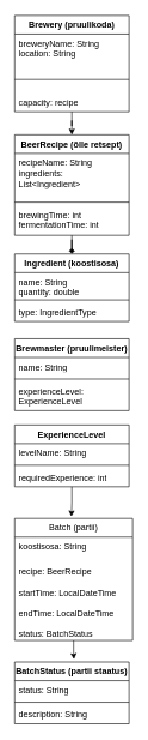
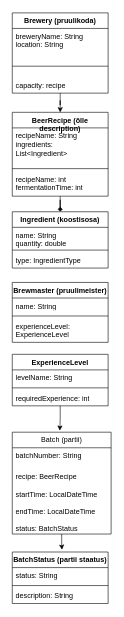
  <mxCell id="0" />
  <mxCell id="1" parent="0" />
  <mxCell id="2" value="" style="edgeStyle=orthogonalEdgeStyle;rounded=0;orthogonalLoop=1;jettySize=auto;html=1;" edge="1" parent="1" source="3" target="8"><mxGeometry relative="1" as="geometry" /></mxCell>
  <mxCell id="3" value="Brewery (pruulikoda)" style="swimlane;fontStyle=1;align=center;verticalAlign=top;childLayout=stackLayout;horizontal=1;startSize=26;horizontalStack=0;resizeParent=1;resizeParentMax=0;resizeLast=0;collapsible=1;marginBottom=0;whiteSpace=wrap;html=1;" vertex="1" parent="1"><mxGeometry x="20" y="20" width="160" height="134" as="geometry" /></mxCell>
  <mxCell id="4" value="breweryName: String&lt;br style=&quot;border-color: var(--border-color);&quot;&gt;location: String" style="text;strokeColor=none;fillColor=none;align=left;verticalAlign=top;spacingLeft=4;spacingRight=4;overflow=hidden;rotatable=0;points=[[0,0.5],[1,0.5]];portConstraint=eastwest;whiteSpace=wrap;html=1;" vertex="1" parent="3"><mxGeometry y="26" width="160" height="44" as="geometry" /></mxCell>
  <mxCell id="5" value="" style="line;strokeWidth=1;fillColor=none;align=left;verticalAlign=middle;spacingTop=-1;spacingLeft=3;spacingRight=3;rotatable=0;labelPosition=right;points=[];portConstraint=eastwest;strokeColor=inherit;" vertex="1" parent="3"><mxGeometry y="70" width="160" height="38" as="geometry" /></mxCell>
  <mxCell id="6" value="capacity: recipe" style="text;strokeColor=none;fillColor=none;align=left;verticalAlign=top;spacingLeft=4;spacingRight=4;overflow=hidden;rotatable=0;points=[[0,0.5],[1,0.5]];portConstraint=eastwest;whiteSpace=wrap;html=1;" vertex="1" parent="3"><mxGeometry y="108" width="160" height="26" as="geometry" /></mxCell>
  <mxCell id="7" value="" style="edgeStyle=orthogonalEdgeStyle;rounded=0;orthogonalLoop=1;jettySize=auto;html=1;endArrow=diamond;" edge="1" parent="1" source="8" target="12"><mxGeometry relative="1" as="geometry" /></mxCell>
- <mxCell id="8" value="BeerRecipe (õlle retsept)" style="swimlane;fontStyle=1;align=center;verticalAlign=top;childLayout=stackLayout;horizontal=1;startSize=26;horizontalStack=0;resizeParent=1;resizeParentMax=0;resizeLast=0;collapsible=1;marginBottom=0;whiteSpace=wrap;html=1;" vertex="1" parent="1"><mxGeometry x="20" y="186" width="160" height="140" as="geometry" /></mxCell>
+ <mxCell id="8" value="BeerRecipe (õlle description)" style="swimlane;fontStyle=1;align=center;verticalAlign=top;childLayout=stackLayout;horizontal=1;startSize=26;horizontalStack=0;resizeParent=1;resizeParentMax=0;resizeLast=0;collapsible=1;marginBottom=0;whiteSpace=wrap;html=1;" vertex="1" parent="1"><mxGeometry x="20" y="186" width="160" height="140" as="geometry" /></mxCell>
  <mxCell id="9" value="recipeName: String&lt;br&gt;ingredients: List&amp;lt;Ingredient&amp;gt;" style="text;strokeColor=none;fillColor=none;align=left;verticalAlign=top;spacingLeft=4;spacingRight=4;overflow=hidden;rotatable=0;points=[[0,0.5],[1,0.5]];portConstraint=eastwest;whiteSpace=wrap;html=1;" vertex="1" parent="8"><mxGeometry y="26" width="160" height="64" as="geometry" /></mxCell>
  <mxCell id="10" value="" style="line;strokeWidth=1;fillColor=none;align=left;verticalAlign=middle;spacingTop=-1;spacingLeft=3;spacingRight=3;rotatable=0;labelPosition=right;points=[];portConstraint=eastwest;strokeColor=inherit;" vertex="1" parent="8"><mxGeometry y="90" width="160" height="8" as="geometry" /></mxCell>
- <mxCell id="11" value="brewingTime: int&lt;br&gt;fermentationTime: int" style="text;strokeColor=none;fillColor=none;align=left;verticalAlign=top;spacingLeft=4;spacingRight=4;overflow=hidden;rotatable=0;points=[[0,0.5],[1,0.5]];portConstraint=eastwest;whiteSpace=wrap;html=1;" vertex="1" parent="8"><mxGeometry y="98" width="160" height="42" as="geometry" /></mxCell>
+ <mxCell id="11" value="recipeName: int&lt;br&gt;fermentationTime: int" style="text;strokeColor=none;fillColor=none;align=left;verticalAlign=top;spacingLeft=4;spacingRight=4;overflow=hidden;rotatable=0;points=[[0,0.5],[1,0.5]];portConstraint=eastwest;whiteSpace=wrap;html=1;" vertex="1" parent="8"><mxGeometry y="98" width="160" height="42" as="geometry" /></mxCell>
  <mxCell id="12" value="Ingredient (koostisosa)" style="swimlane;fontStyle=1;align=center;verticalAlign=top;childLayout=stackLayout;horizontal=1;startSize=26;horizontalStack=0;resizeParent=1;resizeParentMax=0;resizeLast=0;collapsible=1;marginBottom=0;whiteSpace=wrap;html=1;" vertex="1" parent="1"><mxGeometry x="20" y="352" width="160" height="94" as="geometry" /></mxCell>
  <mxCell id="13" value="name: String&lt;br&gt;quantity: double" style="text;strokeColor=none;fillColor=none;align=left;verticalAlign=top;spacingLeft=4;spacingRight=4;overflow=hidden;rotatable=0;points=[[0,0.5],[1,0.5]];portConstraint=eastwest;whiteSpace=wrap;html=1;" vertex="1" parent="12"><mxGeometry y="26" width="160" height="34" as="geometry" /></mxCell>
  <mxCell id="14" value="" style="line;strokeWidth=1;fillColor=none;align=left;verticalAlign=middle;spacingTop=-1;spacingLeft=3;spacingRight=3;rotatable=0;labelPosition=right;points=[];portConstraint=eastwest;strokeColor=inherit;" vertex="1" parent="12"><mxGeometry y="60" width="160" height="8" as="geometry" /></mxCell>
  <mxCell id="15" value="type: IngredientType" style="text;strokeColor=none;fillColor=none;align=left;verticalAlign=top;spacingLeft=4;spacingRight=4;overflow=hidden;rotatable=0;points=[[0,0.5],[1,0.5]];portConstraint=eastwest;whiteSpace=wrap;html=1;" vertex="1" parent="12"><mxGeometry y="68" width="160" height="26" as="geometry" /></mxCell>
  <mxCell id="16" value="Brewmaster (pruulimeister)" style="swimlane;fontStyle=1;align=center;verticalAlign=top;childLayout=stackLayout;horizontal=1;startSize=26;horizontalStack=0;resizeParent=1;resizeParentMax=0;resizeLast=0;collapsible=1;marginBottom=0;whiteSpace=wrap;html=1;" vertex="1" parent="1"><mxGeometry x="20" y="470" width="160" height="100" as="geometry" /></mxCell>
  <mxCell id="17" value="name: String" style="text;strokeColor=none;fillColor=none;align=left;verticalAlign=top;spacingLeft=4;spacingRight=4;overflow=hidden;rotatable=0;points=[[0,0.5],[1,0.5]];portConstraint=eastwest;whiteSpace=wrap;html=1;" vertex="1" parent="16"><mxGeometry y="26" width="160" height="26" as="geometry" /></mxCell>
  <mxCell id="18" value="" style="line;strokeWidth=1;fillColor=none;align=left;verticalAlign=middle;spacingTop=-1;spacingLeft=3;spacingRight=3;rotatable=0;labelPosition=right;points=[];portConstraint=eastwest;strokeColor=inherit;" vertex="1" parent="16"><mxGeometry y="52" width="160" height="8" as="geometry" /></mxCell>
  <mxCell id="19" value="experienceLevel: ExperienceLevel" style="text;strokeColor=none;fillColor=none;align=left;verticalAlign=top;spacingLeft=4;spacingRight=4;overflow=hidden;rotatable=0;points=[[0,0.5],[1,0.5]];portConstraint=eastwest;whiteSpace=wrap;html=1;" vertex="1" parent="16"><mxGeometry y="60" width="160" height="40" as="geometry" /></mxCell>
  <mxCell id="20" value="ExperienceLevel" style="swimlane;fontStyle=1;align=center;verticalAlign=top;childLayout=stackLayout;horizontal=1;startSize=26;horizontalStack=0;resizeParent=1;resizeParentMax=0;resizeLast=0;collapsible=1;marginBottom=0;whiteSpace=wrap;html=1;" vertex="1" parent="1"><mxGeometry x="20" y="590" width="160" height="86" as="geometry" /></mxCell>
  <mxCell id="21" value="levelName: String" style="text;strokeColor=none;fillColor=none;align=left;verticalAlign=top;spacingLeft=4;spacingRight=4;overflow=hidden;rotatable=0;points=[[0,0.5],[1,0.5]];portConstraint=eastwest;whiteSpace=wrap;html=1;" vertex="1" parent="20"><mxGeometry y="26" width="160" height="26" as="geometry" /></mxCell>
  <mxCell id="22" value="" style="line;strokeWidth=1;fillColor=none;align=left;verticalAlign=middle;spacingTop=-1;spacingLeft=3;spacingRight=3;rotatable=0;labelPosition=right;points=[];portConstraint=eastwest;strokeColor=inherit;" vertex="1" parent="20"><mxGeometry y="52" width="160" height="8" as="geometry" /></mxCell>
  <mxCell id="23" value="requiredExperience: int" style="text;strokeColor=none;fillColor=none;align=left;verticalAlign=top;spacingLeft=4;spacingRight=4;overflow=hidden;rotatable=0;points=[[0,0.5],[1,0.5]];portConstraint=eastwest;whiteSpace=wrap;html=1;" vertex="1" parent="20"><mxGeometry y="60" width="160" height="26" as="geometry" /></mxCell>
  <mxCell id="24" value="BatchStatus (partii staatus)" style="swimlane;fontStyle=1;align=center;verticalAlign=top;childLayout=stackLayout;horizontal=1;startSize=26;horizontalStack=0;resizeParent=1;resizeParentMax=0;resizeLast=0;collapsible=1;marginBottom=0;whiteSpace=wrap;html=1;" vertex="1" parent="1"><mxGeometry x="20" y="920" width="160" height="86" as="geometry" /></mxCell>
  <mxCell id="25" value="status: String" style="text;strokeColor=none;fillColor=none;align=left;verticalAlign=top;spacingLeft=4;spacingRight=4;overflow=hidden;rotatable=0;points=[[0,0.5],[1,0.5]];portConstraint=eastwest;whiteSpace=wrap;html=1;" vertex="1" parent="24"><mxGeometry y="26" width="160" height="26" as="geometry" /></mxCell>
  <mxCell id="26" value="" style="line;strokeWidth=1;fillColor=none;align=left;verticalAlign=middle;spacingTop=-1;spacingLeft=3;spacingRight=3;rotatable=0;labelPosition=right;points=[];portConstraint=eastwest;strokeColor=inherit;" vertex="1" parent="24"><mxGeometry y="52" width="160" height="8" as="geometry" /></mxCell>
  <mxCell id="27" value="description: String" style="text;strokeColor=none;fillColor=none;align=left;verticalAlign=top;spacingLeft=4;spacingRight=4;overflow=hidden;rotatable=0;points=[[0,0.5],[1,0.5]];portConstraint=eastwest;whiteSpace=wrap;html=1;" vertex="1" parent="24"><mxGeometry y="60" width="160" height="26" as="geometry" /></mxCell>
  <mxCell id="28" value="Batch (partii)" style="swimlane;fontStyle=0;childLayout=stackLayout;horizontal=1;startSize=26;fillColor=none;horizontalStack=0;resizeParent=1;resizeParentMax=0;resizeLast=0;collapsible=1;marginBottom=0;whiteSpace=wrap;html=1;" vertex="1" parent="1"><mxGeometry x="20" y="720" width="165" height="170" as="geometry" /></mxCell>
- <mxCell id="29" value="koostisosa: String" style="text;strokeColor=none;fillColor=none;align=left;verticalAlign=top;spacingLeft=4;spacingRight=4;overflow=hidden;rotatable=0;points=[[0,0.5],[1,0.5]];portConstraint=eastwest;whiteSpace=wrap;html=1;" vertex="1" parent="28"><mxGeometry y="26" width="165" height="34" as="geometry" /></mxCell>
+ <mxCell id="29" value="batchNumber: String" style="text;strokeColor=none;fillColor=none;align=left;verticalAlign=top;spacingLeft=4;spacingRight=4;overflow=hidden;rotatable=0;points=[[0,0.5],[1,0.5]];portConstraint=eastwest;whiteSpace=wrap;html=1;" vertex="1" parent="28"><mxGeometry y="26" width="165" height="34" as="geometry" /></mxCell>
  <mxCell id="30" value="recipe: BeerRecipe" style="text;strokeColor=none;fillColor=none;align=left;verticalAlign=top;spacingLeft=4;spacingRight=4;overflow=hidden;rotatable=0;points=[[0,0.5],[1,0.5]];portConstraint=eastwest;whiteSpace=wrap;html=1;" vertex="1" parent="28"><mxGeometry y="60" width="165" height="30" as="geometry" /></mxCell>
  <mxCell id="31" value="startTime: LocalDateTime&lt;br&gt;&lt;br&gt;endTime: LocalDateTime&lt;br&gt;&lt;br&gt;status: BatchStatus" style="text;strokeColor=none;fillColor=none;align=left;verticalAlign=top;spacingLeft=4;spacingRight=4;overflow=hidden;rotatable=0;points=[[0,0.5],[1,0.5]];portConstraint=eastwest;whiteSpace=wrap;html=1;" vertex="1" parent="28"><mxGeometry y="90" width="165" height="80" as="geometry" /></mxCell>
  <mxCell id="32" style="edgeStyle=orthogonalEdgeStyle;rounded=0;orthogonalLoop=1;jettySize=auto;html=1;entryX=0.481;entryY=-0.015;entryDx=0;entryDy=0;entryPerimeter=0;" edge="1" parent="1" source="20" target="28"><mxGeometry relative="1" as="geometry" /></mxCell>
  <mxCell id="33" style="edgeStyle=orthogonalEdgeStyle;rounded=0;orthogonalLoop=1;jettySize=auto;html=1;entryX=0.519;entryY=-0.044;entryDx=0;entryDy=0;entryPerimeter=0;" edge="1" parent="1" source="28" target="24"><mxGeometry relative="1" as="geometry" /></mxCell>
